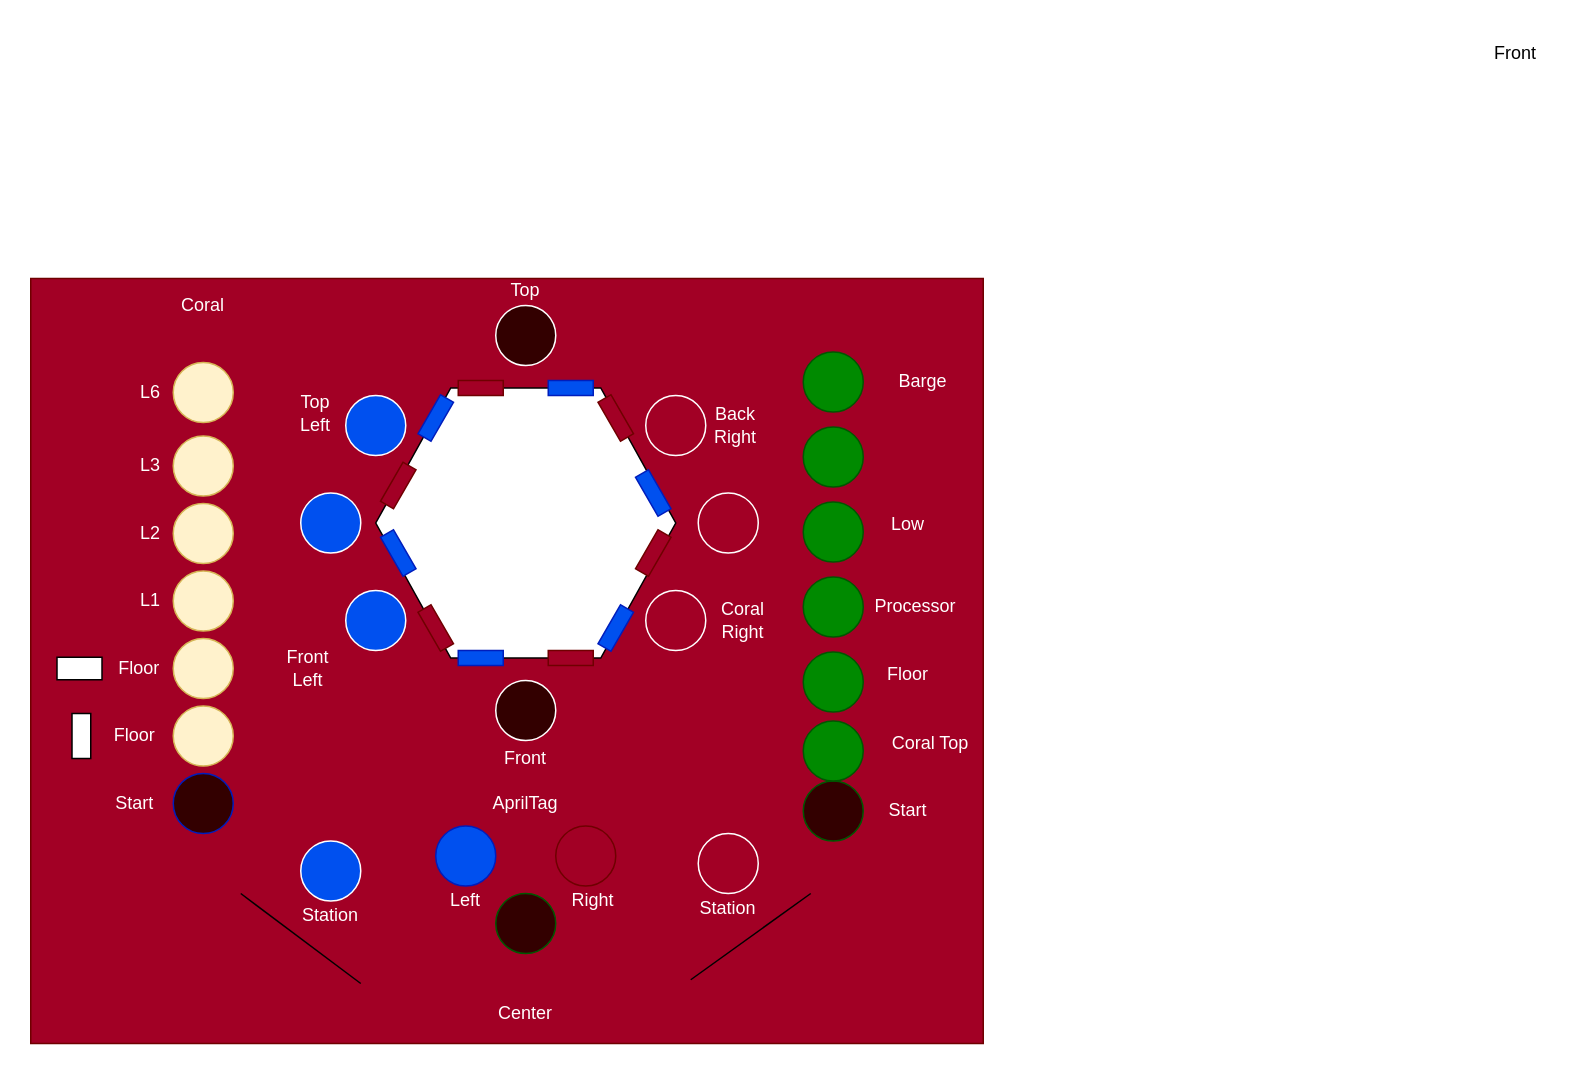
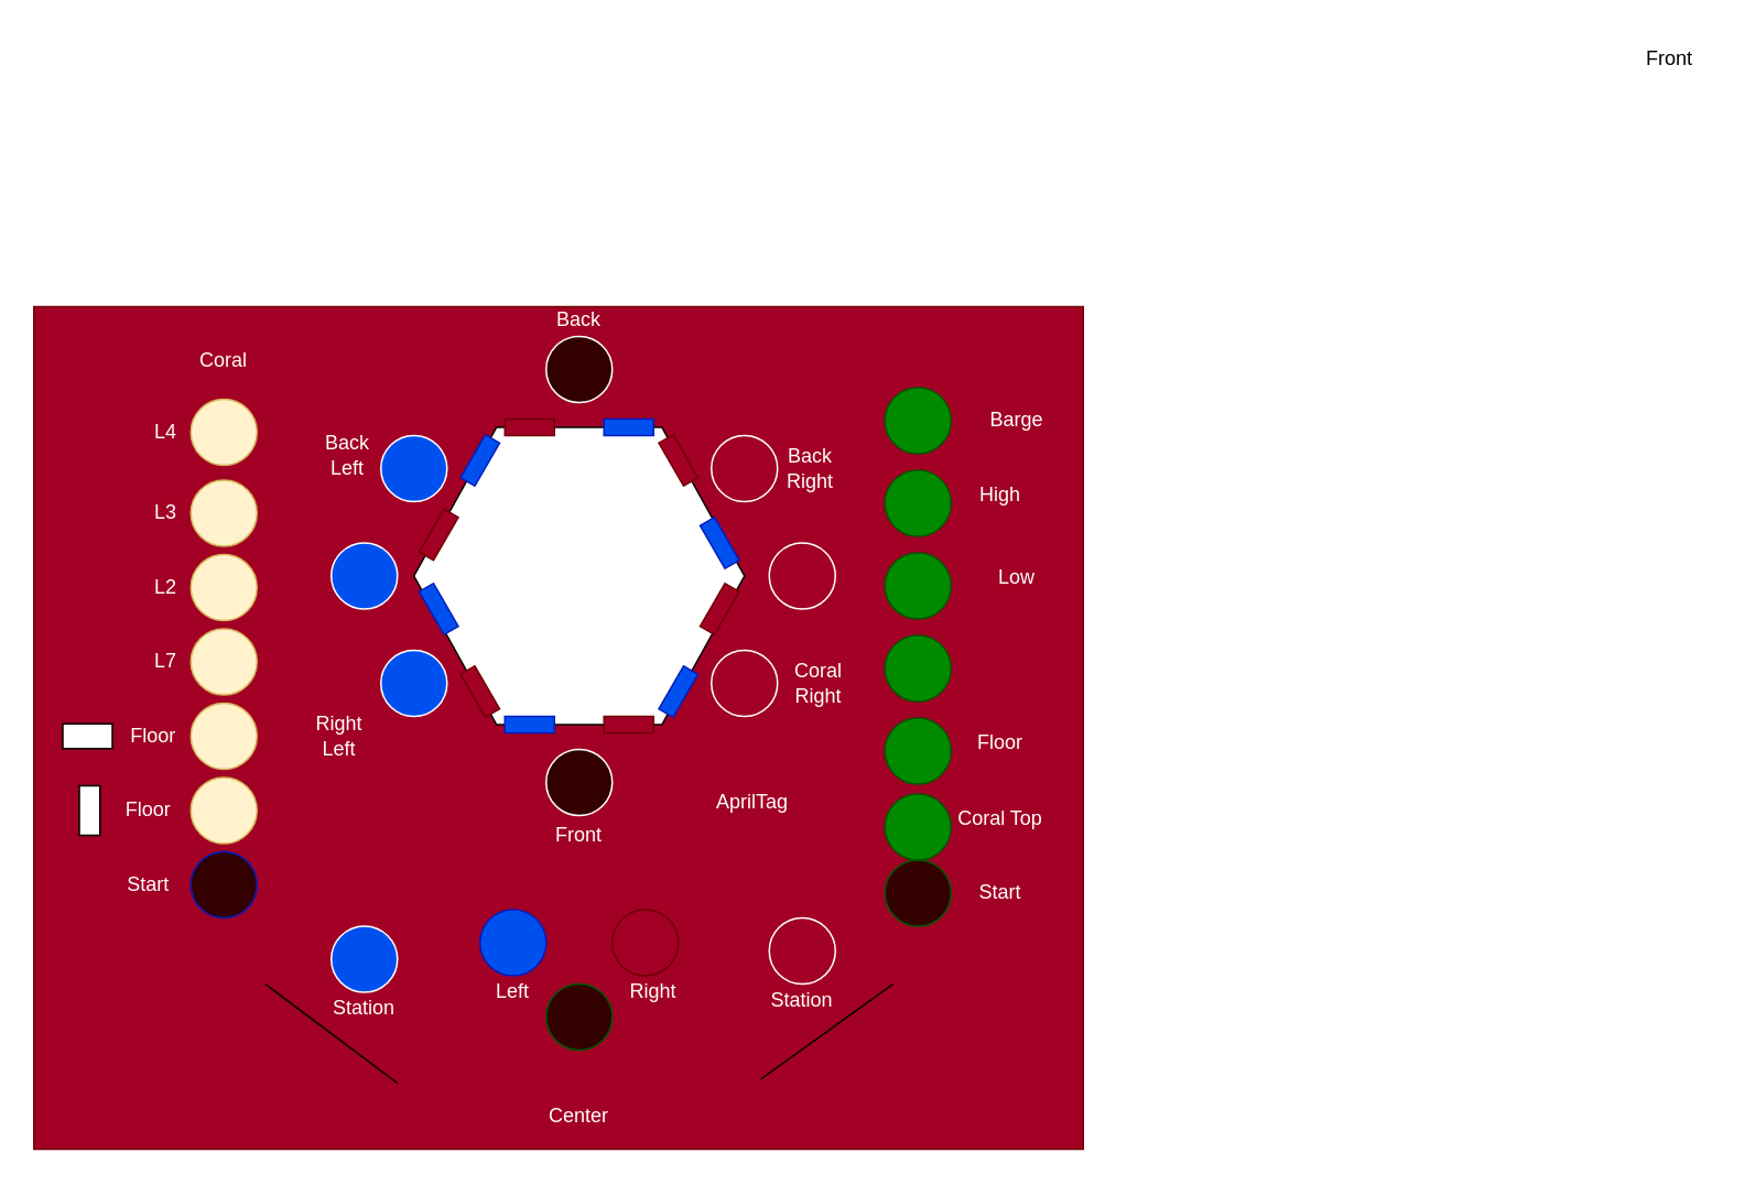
  <mxCell id="0" />
  <mxCell id="1" parent="0" />
  <mxCell id="2" value="" style="rounded=0;whiteSpace=wrap;html=1;fillColor=#a20025;fontColor=#ffffff;strokeColor=#6F0000;" parent="1" vertex="1"><mxGeometry x="20" y="185" width="635" height="510" as="geometry" /></mxCell>
  <mxCell id="3" value="" style="rounded=0;whiteSpace=wrap;html=1;rotation=90;" parent="1" vertex="1"><mxGeometry x="45" y="430" width="15" height="30" as="geometry" /></mxCell>
  <mxCell id="4" value="" style="shape=hexagon;perimeter=hexagonPerimeter2;whiteSpace=wrap;html=1;fixedSize=1;size=50;" parent="1" vertex="1"><mxGeometry x="250" y="258" width="200" height="180" as="geometry" /></mxCell>
  <mxCell id="5" value="" style="ellipse;whiteSpace=wrap;html=1;aspect=fixed;fillColor=#330000;strokeColor=#FFFFFF;fontColor=#ffffff;" parent="1" vertex="1"><mxGeometry x="330" y="203" width="40" height="40" as="geometry" /></mxCell>
  <mxCell id="6" value="" style="ellipse;whiteSpace=wrap;html=1;aspect=fixed;fillColor=#330000;strokeColor=#FFFFFF;fontColor=#ffffff;" parent="1" vertex="1"><mxGeometry x="330" y="453" width="40" height="40" as="geometry" /></mxCell>
  <mxCell id="7" value="" style="ellipse;whiteSpace=wrap;html=1;aspect=fixed;fillColor=#a20025;strokeColor=#FFFFFF;fontColor=#ffffff;" parent="1" vertex="1"><mxGeometry x="430" y="263" width="40" height="40" as="geometry" /></mxCell>
  <mxCell id="8" value="" style="ellipse;whiteSpace=wrap;html=1;aspect=fixed;fillColor=#a20025;strokeColor=#FFFFFF;fontColor=#ffffff;" parent="1" vertex="1"><mxGeometry x="430" y="393" width="40" height="40" as="geometry" /></mxCell>
  <mxCell id="9" value="" style="ellipse;whiteSpace=wrap;html=1;aspect=fixed;fillColor=#0050ef;strokeColor=#FFFFFF;fontColor=#ffffff;" parent="1" vertex="1"><mxGeometry x="230" y="263" width="40" height="40" as="geometry" /></mxCell>
  <mxCell id="10" value="" style="ellipse;whiteSpace=wrap;html=1;aspect=fixed;fillColor=#0050ef;strokeColor=#FFFFFF;fontColor=#ffffff;" parent="1" vertex="1"><mxGeometry x="230" y="393" width="40" height="40" as="geometry" /></mxCell>
  <mxCell id="11" value="" style="rounded=0;whiteSpace=wrap;html=1;rotation=0;fillColor=#a20025;fontColor=#ffffff;strokeColor=#6F0000;" parent="1" vertex="1"><mxGeometry x="305" y="253" width="30" height="10" as="geometry" /></mxCell>
  <mxCell id="12" value="" style="rounded=0;whiteSpace=wrap;html=1;rotation=-180;fillColor=#0050ef;fontColor=#ffffff;strokeColor=#001DBC;" parent="1" vertex="1"><mxGeometry x="365" y="253" width="30" height="10" as="geometry" /></mxCell>
  <mxCell id="13" value="" style="rounded=0;whiteSpace=wrap;html=1;rotation=-240;fillColor=#0050ef;fontColor=#ffffff;strokeColor=#001DBC;" parent="1" vertex="1"><mxGeometry x="395" y="413" width="30" height="10" as="geometry" /></mxCell>
  <mxCell id="14" value="" style="rounded=0;whiteSpace=wrap;html=1;rotation=120;fillColor=#a20025;fontColor=#ffffff;strokeColor=#6F0000;" parent="1" vertex="1"><mxGeometry x="420" y="363" width="30" height="10" as="geometry" /></mxCell>
  <mxCell id="15" value="" style="rounded=0;whiteSpace=wrap;html=1;rotation=0;fillColor=#a20025;fontColor=#ffffff;strokeColor=#6F0000;" parent="1" vertex="1"><mxGeometry x="365" y="433" width="30" height="10" as="geometry" /></mxCell>
  <mxCell id="16" value="" style="rounded=0;whiteSpace=wrap;html=1;rotation=0;fillColor=#0050ef;fontColor=#ffffff;strokeColor=#001DBC;" parent="1" vertex="1"><mxGeometry x="305" y="433" width="30" height="10" as="geometry" /></mxCell>
  <mxCell id="17" value="" style="rounded=0;whiteSpace=wrap;html=1;rotation=60;fillColor=#a20025;fontColor=#ffffff;strokeColor=#6F0000;" parent="1" vertex="1"><mxGeometry x="275" y="413" width="30" height="10" as="geometry" /></mxCell>
  <mxCell id="18" value="" style="rounded=0;whiteSpace=wrap;html=1;rotation=60;fillColor=#0050ef;fontColor=#ffffff;strokeColor=#001DBC;" parent="1" vertex="1"><mxGeometry x="250" y="363" width="30" height="10" as="geometry" /></mxCell>
  <mxCell id="19" value="" style="rounded=0;whiteSpace=wrap;html=1;rotation=-240;fillColor=#0050ef;fontColor=#ffffff;strokeColor=#001DBC;" parent="1" vertex="1"><mxGeometry x="275" y="273" width="30" height="10" as="geometry" /></mxCell>
  <mxCell id="20" value="" style="rounded=0;whiteSpace=wrap;html=1;rotation=-240;fillColor=#a20025;fontColor=#ffffff;strokeColor=#6F0000;" parent="1" vertex="1"><mxGeometry x="250" y="318" width="30" height="10" as="geometry" /></mxCell>
  <mxCell id="21" value="" style="rounded=0;whiteSpace=wrap;html=1;rotation=-120;fillColor=#a20025;fontColor=#ffffff;strokeColor=#6F0000;" parent="1" vertex="1"><mxGeometry x="395" y="273" width="30" height="10" as="geometry" /></mxCell>
  <mxCell id="22" value="" style="rounded=0;whiteSpace=wrap;html=1;rotation=-120;fillColor=#0050ef;fontColor=#ffffff;strokeColor=#001DBC;" parent="1" vertex="1"><mxGeometry x="420" y="323" width="30" height="10" as="geometry" /></mxCell>
  <mxCell id="23" value="Front" style="text;html=1;align=center;verticalAlign=middle;whiteSpace=wrap;rounded=0;" parent="1" vertex="1"><mxGeometry x="980" y="20" width="60" height="30" as="geometry" /></mxCell>
- <mxCell id="24" value="Top" style="text;html=1;align=center;verticalAlign=middle;whiteSpace=wrap;rounded=0;fontColor=#FFFFFF;" parent="1" vertex="1"><mxGeometry x="320" y="178" width="60" height="30" as="geometry" /></mxCell>
+ <mxCell id="24" value="Back" style="text;html=1;align=center;verticalAlign=middle;whiteSpace=wrap;rounded=0;fontColor=#FFFFFF;" parent="1" vertex="1"><mxGeometry x="320" y="178" width="60" height="30" as="geometry" /></mxCell>
  <mxCell id="25" value="Back&lt;div&gt;Right&lt;/div&gt;" style="text;html=1;align=center;verticalAlign=middle;whiteSpace=wrap;rounded=0;fontColor=#FFFFFF;" parent="1" vertex="1"><mxGeometry x="460" y="268" width="60" height="30" as="geometry" /></mxCell>
- <mxCell id="26" value="Top&lt;div&gt;Left&lt;/div&gt;" style="text;html=1;align=center;verticalAlign=middle;whiteSpace=wrap;rounded=0;fontColor=#FFFFFF;" parent="1" vertex="1"><mxGeometry x="180" y="260" width="60" height="30" as="geometry" /></mxCell>
- <mxCell id="27" value="Front&lt;div&gt;Left&lt;/div&gt;" style="text;html=1;align=center;verticalAlign=middle;whiteSpace=wrap;rounded=0;fontColor=#FFFFFF;" parent="1" vertex="1"><mxGeometry x="175" y="430" width="60" height="30" as="geometry" /></mxCell>
+ <mxCell id="26" value="Back&lt;div&gt;Left&lt;/div&gt;" style="text;html=1;align=center;verticalAlign=middle;whiteSpace=wrap;rounded=0;fontColor=#FFFFFF;" parent="1" vertex="1"><mxGeometry x="180" y="260" width="60" height="30" as="geometry" /></mxCell>
+ <mxCell id="27" value="Right&lt;div&gt;Left&lt;/div&gt;" style="text;html=1;align=center;verticalAlign=middle;whiteSpace=wrap;rounded=0;fontColor=#FFFFFF;" parent="1" vertex="1"><mxGeometry x="175" y="430" width="60" height="30" as="geometry" /></mxCell>
  <mxCell id="28" value="Coral&lt;div&gt;Right&lt;/div&gt;" style="text;html=1;align=center;verticalAlign=middle;whiteSpace=wrap;rounded=0;fontColor=#FFFFFF;" parent="1" vertex="1"><mxGeometry x="465" y="398" width="60" height="30" as="geometry" /></mxCell>
  <mxCell id="29" value="" style="ellipse;whiteSpace=wrap;html=1;aspect=fixed;fillColor=#008a00;strokeColor=#005700;fontColor=#ffffff;" parent="1" vertex="1"><mxGeometry x="535" y="434" width="40" height="40" as="geometry" /></mxCell>
  <mxCell id="30" value="Right" style="text;html=1;align=center;verticalAlign=middle;whiteSpace=wrap;rounded=0;fontColor=#FFFFFF;" parent="1" vertex="1"><mxGeometry x="365" y="585" width="60" height="30" as="geometry" /></mxCell>
  <mxCell id="31" value="Left" style="text;html=1;align=center;verticalAlign=middle;whiteSpace=wrap;rounded=0;fontColor=#FFFFFF;" parent="1" vertex="1"><mxGeometry x="280" y="585" width="60" height="30" as="geometry" /></mxCell>
- <mxCell id="32" value="L6" style="text;html=1;align=center;verticalAlign=middle;whiteSpace=wrap;rounded=0;fontColor=#FFFFFF;" parent="1" vertex="1"><mxGeometry x="70" y="246" width="60" height="30" as="geometry" /></mxCell>
+ <mxCell id="32" value="L4" style="text;html=1;align=center;verticalAlign=middle;whiteSpace=wrap;rounded=0;fontColor=#FFFFFF;" parent="1" vertex="1"><mxGeometry x="70" y="246" width="60" height="30" as="geometry" /></mxCell>
  <mxCell id="33" value="L3" style="text;html=1;align=center;verticalAlign=middle;whiteSpace=wrap;rounded=0;fontColor=#FFFFFF;" parent="1" vertex="1"><mxGeometry x="70" y="295" width="60" height="30" as="geometry" /></mxCell>
  <mxCell id="34" value="L2" style="text;html=1;align=center;verticalAlign=middle;whiteSpace=wrap;rounded=0;fontColor=#FFFFFF;" parent="1" vertex="1"><mxGeometry x="70" y="340" width="60" height="30" as="geometry" /></mxCell>
- <mxCell id="35" value="L1" style="text;html=1;align=center;verticalAlign=middle;whiteSpace=wrap;rounded=0;fontColor=#FFFFFF;" parent="1" vertex="1"><mxGeometry x="70" y="385" width="60" height="30" as="geometry" /></mxCell>
- <mxCell id="36" value="Processor" style="text;html=1;align=center;verticalAlign=middle;whiteSpace=wrap;rounded=0;fontColor=#FFFFFF;" parent="1" vertex="1"><mxGeometry x="580" y="389" width="60" height="30" as="geometry" /></mxCell>
+ <mxCell id="35" value="L7" style="text;html=1;align=center;verticalAlign=middle;whiteSpace=wrap;rounded=0;fontColor=#FFFFFF;" parent="1" vertex="1"><mxGeometry x="70" y="385" width="60" height="30" as="geometry" /></mxCell>
  <mxCell id="37" value="" style="ellipse;whiteSpace=wrap;html=1;aspect=fixed;fillColor=#008a00;strokeColor=#005700;fontColor=#ffffff;" parent="1" vertex="1"><mxGeometry x="535" y="384" width="40" height="40" as="geometry" /></mxCell>
  <mxCell id="38" value="Floor" style="text;html=1;align=center;verticalAlign=middle;whiteSpace=wrap;rounded=0;fontColor=#FFFFFF;" parent="1" vertex="1"><mxGeometry x="575" y="434" width="60" height="30" as="geometry" /></mxCell>
  <mxCell id="39" value="" style="ellipse;whiteSpace=wrap;html=1;aspect=fixed;fillColor=#008a00;strokeColor=#005700;fontColor=#ffffff;" parent="1" vertex="1"><mxGeometry x="535" y="334" width="40" height="40" as="geometry" /></mxCell>
- <mxCell id="40" value="Low" style="text;html=1;align=center;verticalAlign=middle;whiteSpace=wrap;rounded=0;fontColor=#FFFFFF;" parent="1" vertex="1"><mxGeometry x="575" y="334" width="60" height="30" as="geometry" /></mxCell>
+ <mxCell id="40" value="Low" style="text;html=1;align=center;verticalAlign=middle;whiteSpace=wrap;rounded=0;fontColor=#FFFFFF;" parent="1" vertex="1"><mxGeometry x="585" y="334" width="60" height="30" as="geometry" /></mxCell>
  <mxCell id="41" value="" style="ellipse;whiteSpace=wrap;html=1;aspect=fixed;fillColor=#008a00;strokeColor=#005700;fontColor=#ffffff;" parent="1" vertex="1"><mxGeometry x="535" y="284" width="40" height="40" as="geometry" /></mxCell>
+ <mxCell id="42" value="High" style="text;html=1;align=center;verticalAlign=middle;whiteSpace=wrap;rounded=0;fontColor=#FFFFFF;" parent="1" vertex="1"><mxGeometry x="575" y="284" width="60" height="30" as="geometry" /></mxCell>
  <mxCell id="43" value="" style="ellipse;whiteSpace=wrap;html=1;aspect=fixed;fillColor=#008a00;strokeColor=#005700;fontColor=#ffffff;" parent="1" vertex="1"><mxGeometry x="535" y="234" width="40" height="40" as="geometry" /></mxCell>
  <mxCell id="44" value="Barge" style="text;html=1;align=center;verticalAlign=middle;whiteSpace=wrap;rounded=0;fontColor=#FFFFFF;" parent="1" vertex="1"><mxGeometry x="585" y="239" width="60" height="30" as="geometry" /></mxCell>
  <mxCell id="45" value="Center" style="text;html=1;align=center;verticalAlign=middle;whiteSpace=wrap;rounded=0;fontColor=#FFFFFF;" parent="1" vertex="1"><mxGeometry x="320" y="660" width="60" height="30" as="geometry" /></mxCell>
  <mxCell id="46" value="Station" style="text;html=1;align=center;verticalAlign=middle;whiteSpace=wrap;rounded=0;fontColor=#FFFFFF;" parent="1" vertex="1"><mxGeometry x="455" y="590" width="60" height="30" as="geometry" /></mxCell>
  <mxCell id="47" value="Station" style="text;html=1;align=center;verticalAlign=middle;whiteSpace=wrap;rounded=0;fontColor=#FFFFFF;" parent="1" vertex="1"><mxGeometry x="190" y="595" width="60" height="30" as="geometry" /></mxCell>
  <mxCell id="48" value="" style="ellipse;whiteSpace=wrap;html=1;aspect=fixed;fillColor=#a20025;strokeColor=#FFFFFF;fontColor=#ffffff;" parent="1" vertex="1"><mxGeometry x="465" y="328" width="40" height="40" as="geometry" /></mxCell>
  <mxCell id="49" value="" style="ellipse;whiteSpace=wrap;html=1;aspect=fixed;fillColor=#0050ef;strokeColor=#FFFFFF;fontColor=#ffffff;" parent="1" vertex="1"><mxGeometry x="200" y="328" width="40" height="40" as="geometry" /></mxCell>
  <mxCell id="50" value="" style="ellipse;whiteSpace=wrap;html=1;aspect=fixed;fillColor=#a20025;strokeColor=#FFFFFF;fontColor=#ffffff;" parent="1" vertex="1"><mxGeometry x="465" y="555" width="40" height="40" as="geometry" /></mxCell>
  <mxCell id="51" value="" style="ellipse;whiteSpace=wrap;html=1;aspect=fixed;fillColor=#330000;strokeColor=#001DBC;fontColor=#ffffff;" parent="1" vertex="1"><mxGeometry x="115" y="515" width="40" height="40" as="geometry" /></mxCell>
  <mxCell id="52" value="" style="ellipse;whiteSpace=wrap;html=1;aspect=fixed;fillColor=#a20025;strokeColor=#6F0000;fontColor=#ffffff;" parent="1" vertex="1"><mxGeometry x="370" y="550" width="40" height="40" as="geometry" /></mxCell>
  <mxCell id="53" value="" style="ellipse;whiteSpace=wrap;html=1;aspect=fixed;fillColor=#0050ef;strokeColor=#001DBC;fontColor=#ffffff;" parent="1" vertex="1"><mxGeometry x="290" y="550" width="40" height="40" as="geometry" /></mxCell>
- <mxCell id="54" value="AprilTag" style="text;html=1;align=center;verticalAlign=middle;whiteSpace=wrap;rounded=0;fontColor=#FFFFFF;" parent="1" vertex="1"><mxGeometry x="320" y="520" width="60" height="30" as="geometry" /></mxCell>
+ <mxCell id="54" value="AprilTag" style="text;html=1;align=center;verticalAlign=middle;whiteSpace=wrap;rounded=0;fontColor=#FFFFFF;" parent="1" vertex="1"><mxGeometry x="425" y="470" width="60" height="30" as="geometry" /></mxCell>
  <mxCell id="55" value="" style="ellipse;whiteSpace=wrap;html=1;aspect=fixed;fillColor=#330000;strokeColor=#005700;fontColor=#ffffff;" parent="1" vertex="1"><mxGeometry x="330" y="595" width="40" height="40" as="geometry" /></mxCell>
  <mxCell id="56" value="" style="ellipse;whiteSpace=wrap;html=1;aspect=fixed;fillColor=#fff2cc;strokeColor=#d6b656;" parent="1" vertex="1"><mxGeometry x="115" y="241" width="40" height="40" as="geometry" /></mxCell>
  <mxCell id="57" value="" style="ellipse;whiteSpace=wrap;html=1;aspect=fixed;fillColor=#fff2cc;strokeColor=#d6b656;" parent="1" vertex="1"><mxGeometry x="115" y="290" width="40" height="40" as="geometry" /></mxCell>
  <mxCell id="58" value="" style="ellipse;whiteSpace=wrap;html=1;aspect=fixed;fillColor=#fff2cc;strokeColor=#d6b656;" parent="1" vertex="1"><mxGeometry x="115" y="335" width="40" height="40" as="geometry" /></mxCell>
  <mxCell id="59" value="" style="ellipse;whiteSpace=wrap;html=1;aspect=fixed;fillColor=#fff2cc;strokeColor=#d6b656;" parent="1" vertex="1"><mxGeometry x="115" y="380" width="40" height="40" as="geometry" /></mxCell>
  <mxCell id="60" value="" style="ellipse;whiteSpace=wrap;html=1;aspect=fixed;fillColor=#fff2cc;strokeColor=#d6b656;" parent="1" vertex="1"><mxGeometry x="115" y="425" width="40" height="40" as="geometry" /></mxCell>
  <mxCell id="61" value="" style="ellipse;whiteSpace=wrap;html=1;aspect=fixed;fillColor=#fff2cc;strokeColor=#d6b656;" parent="1" vertex="1"><mxGeometry x="115" y="470" width="40" height="40" as="geometry" /></mxCell>
  <mxCell id="62" value="Floor" style="text;html=1;align=center;verticalAlign=middle;whiteSpace=wrap;rounded=0;fontColor=#FFFFFF;" parent="1" vertex="1"><mxGeometry x="65" y="430" width="55" height="30" as="geometry" /></mxCell>
  <mxCell id="63" value="" style="rounded=0;whiteSpace=wrap;html=1;" parent="1" vertex="1"><mxGeometry x="47.5" y="475" width="12.5" height="30" as="geometry" /></mxCell>
  <mxCell id="64" value="Floor" style="text;html=1;align=center;verticalAlign=middle;whiteSpace=wrap;rounded=0;fontColor=#FFFFFF;" parent="1" vertex="1"><mxGeometry x="62.5" y="475" width="52.5" height="30" as="geometry" /></mxCell>
  <mxCell id="65" value="Start" style="text;html=1;align=center;verticalAlign=middle;whiteSpace=wrap;rounded=0;fontColor=#FFFFFF;" parent="1" vertex="1"><mxGeometry x="62.5" y="520" width="52.5" height="30" as="geometry" /></mxCell>
  <mxCell id="66" value="" style="ellipse;whiteSpace=wrap;html=1;aspect=fixed;fillColor=#0050ef;strokeColor=#FFFFFF;fontColor=#ffffff;" parent="1" vertex="1"><mxGeometry x="200" y="560" width="40" height="40" as="geometry" /></mxCell>
  <mxCell id="67" value="" style="endArrow=none;html=1;rounded=0;" parent="1" edge="1"><mxGeometry width="50" height="50" relative="1" as="geometry"><mxPoint x="240" y="655" as="sourcePoint" /><mxPoint x="160" y="595" as="targetPoint" /></mxGeometry></mxCell>
  <mxCell id="68" value="" style="endArrow=none;html=1;rounded=0;" parent="1" edge="1"><mxGeometry width="50" height="50" relative="1" as="geometry"><mxPoint x="460" y="652.5" as="sourcePoint" /><mxPoint x="540" y="595" as="targetPoint" /></mxGeometry></mxCell>
  <mxCell id="69" value="" style="ellipse;whiteSpace=wrap;html=1;aspect=fixed;fillColor=#330000;strokeColor=#005700;fontColor=#ffffff;" parent="1" vertex="1"><mxGeometry x="535" y="520" width="40" height="40" as="geometry" /></mxCell>
  <mxCell id="70" value="Start" style="text;html=1;align=center;verticalAlign=middle;whiteSpace=wrap;rounded=0;fontColor=#FFFFFF;" parent="1" vertex="1"><mxGeometry x="575" y="525" width="60" height="30" as="geometry" /></mxCell>
  <mxCell id="71" value="Front" style="text;html=1;align=center;verticalAlign=middle;whiteSpace=wrap;rounded=0;fontColor=#FFFFFF;" parent="1" vertex="1"><mxGeometry x="320" y="490" width="60" height="30" as="geometry" /></mxCell>
- <mxCell id="72" value="Coral" style="text;html=1;align=center;verticalAlign=middle;whiteSpace=wrap;rounded=0;fontColor=#FFFFFF;" parent="1" vertex="1"><mxGeometry x="105" y="188" width="60" height="30" as="geometry" /></mxCell>
+ <mxCell id="72" value="Coral" style="text;html=1;align=center;verticalAlign=middle;whiteSpace=wrap;rounded=0;fontColor=#FFFFFF;" parent="1" vertex="1"><mxGeometry x="105" y="203" width="60" height="30" as="geometry" /></mxCell>
  <mxCell id="73" value="" style="ellipse;whiteSpace=wrap;html=1;aspect=fixed;fillColor=#008a00;strokeColor=#005700;fontColor=#ffffff;" vertex="1" parent="1"><mxGeometry x="535" y="480" width="40" height="40" as="geometry" /></mxCell>
- <mxCell id="74" value="Coral Top" style="text;html=1;align=center;verticalAlign=middle;whiteSpace=wrap;rounded=0;fontColor=#FFFFFF;" vertex="1" parent="1"><mxGeometry x="590" y="480" width="60" height="30" as="geometry" /></mxCell>
+ <mxCell id="74" value="Coral Top" style="text;html=1;align=center;verticalAlign=middle;whiteSpace=wrap;rounded=0;fontColor=#FFFFFF;" vertex="1" parent="1"><mxGeometry x="575" y="480" width="60" height="30" as="geometry" /></mxCell>
